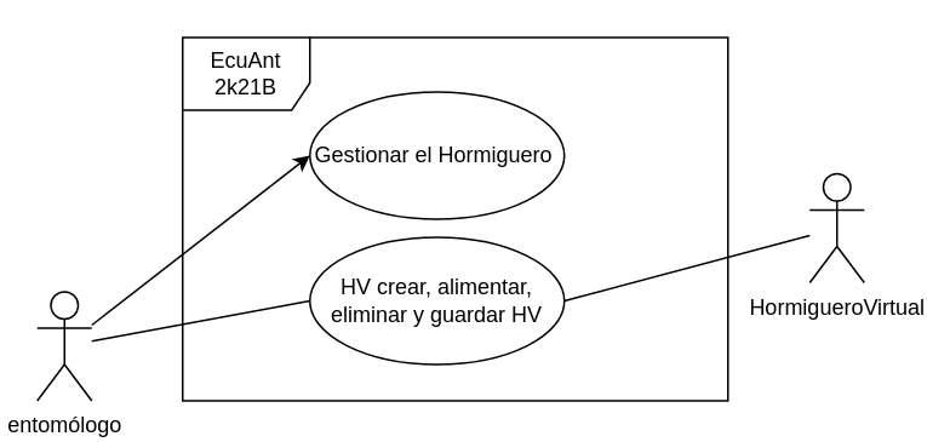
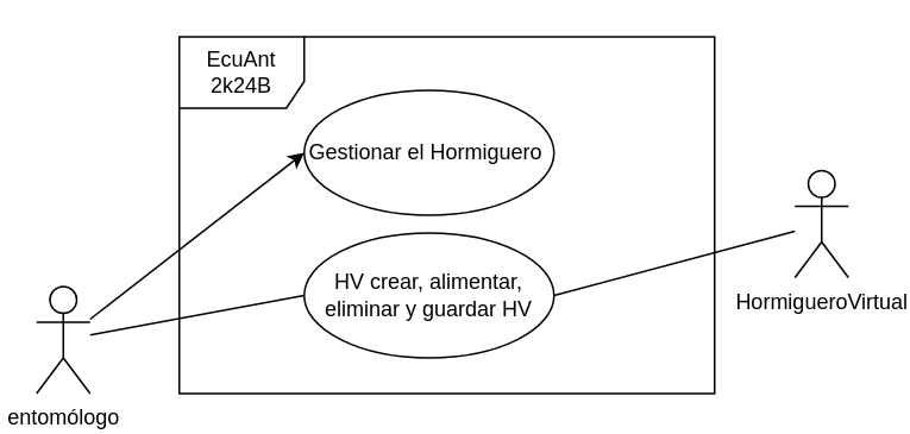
  <mxCell id="0" />
  <mxCell id="1" parent="0" />
  <mxCell id="2" style="edgeStyle=none;html=1;entryX=0;entryY=0.5;entryDx=0;entryDy=0;" edge="1" parent="1" source="4" target="5"><mxGeometry relative="1" as="geometry" /></mxCell>
  <mxCell id="3" style="edgeStyle=none;html=1;entryX=0;entryY=0.5;entryDx=0;entryDy=0;startArrow=none;startFill=0;endArrow=none;endFill=0;" edge="1" parent="1" source="4" target="6"><mxGeometry relative="1" as="geometry" /></mxCell>
  <mxCell id="4" value="entomólogo" style="shape=umlActor;verticalLabelPosition=bottom;verticalAlign=top;html=1;" vertex="1" parent="1"><mxGeometry x="20" y="160" width="30" height="60" as="geometry" /></mxCell>
  <mxCell id="5" value="Gestionar el Hormiguero&amp;nbsp;" style="ellipse;whiteSpace=wrap;html=1;" vertex="1" parent="1"><mxGeometry x="170" y="50" width="140" height="70" as="geometry" /></mxCell>
  <mxCell id="6" value="HV crear, alimentar,&lt;div&gt;eliminar y guardar HV&lt;/div&gt;" style="ellipse;whiteSpace=wrap;html=1;" vertex="1" parent="1"><mxGeometry x="170" y="130" width="140" height="70" as="geometry" /></mxCell>
- <mxCell id="7" value="EcuAnt&lt;div&gt;2k21B&lt;/div&gt;" style="shape=umlFrame;whiteSpace=wrap;html=1;pointerEvents=0;width=70;height=40;" vertex="1" parent="1"><mxGeometry x="100" y="20" width="300" height="200" as="geometry" /></mxCell>
+ <mxCell id="7" value="EcuAnt&lt;div&gt;2k24B&lt;/div&gt;" style="shape=umlFrame;whiteSpace=wrap;html=1;pointerEvents=0;width=70;height=40;" vertex="1" parent="1"><mxGeometry x="100" y="20" width="300" height="200" as="geometry" /></mxCell>
  <mxCell id="8" style="edgeStyle=none;html=1;entryX=1;entryY=0.5;entryDx=0;entryDy=0;endArrow=none;endFill=0;" edge="1" parent="1" source="9" target="6"><mxGeometry relative="1" as="geometry" /></mxCell>
  <mxCell id="9" value="HormigueroVirtual" style="shape=umlActor;verticalLabelPosition=bottom;verticalAlign=top;html=1;" vertex="1" parent="1"><mxGeometry x="445" y="95" width="30" height="60" as="geometry" /></mxCell>
